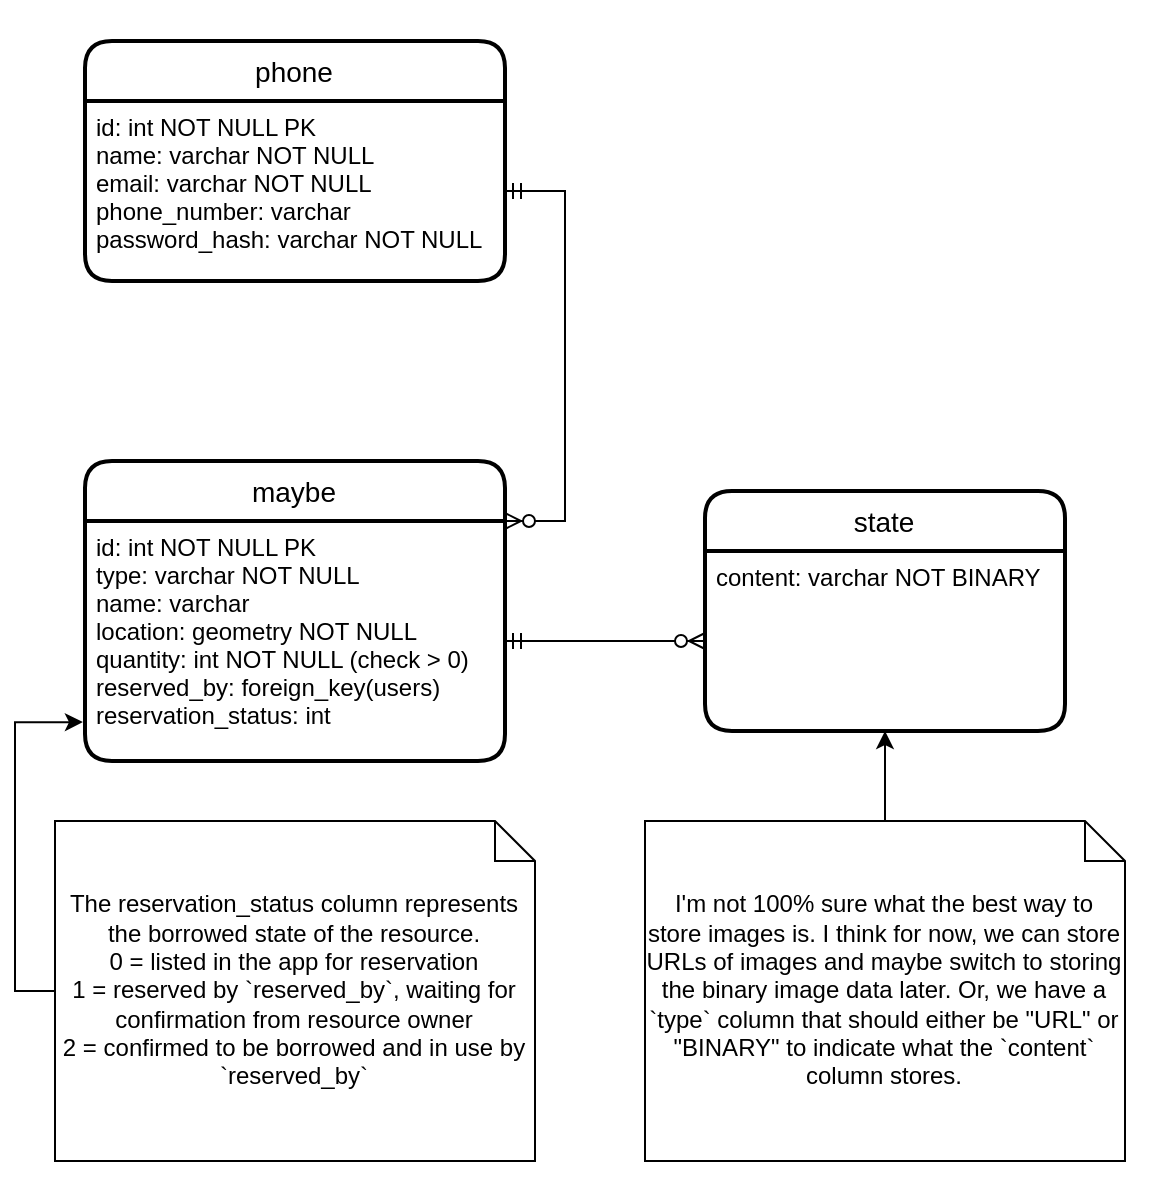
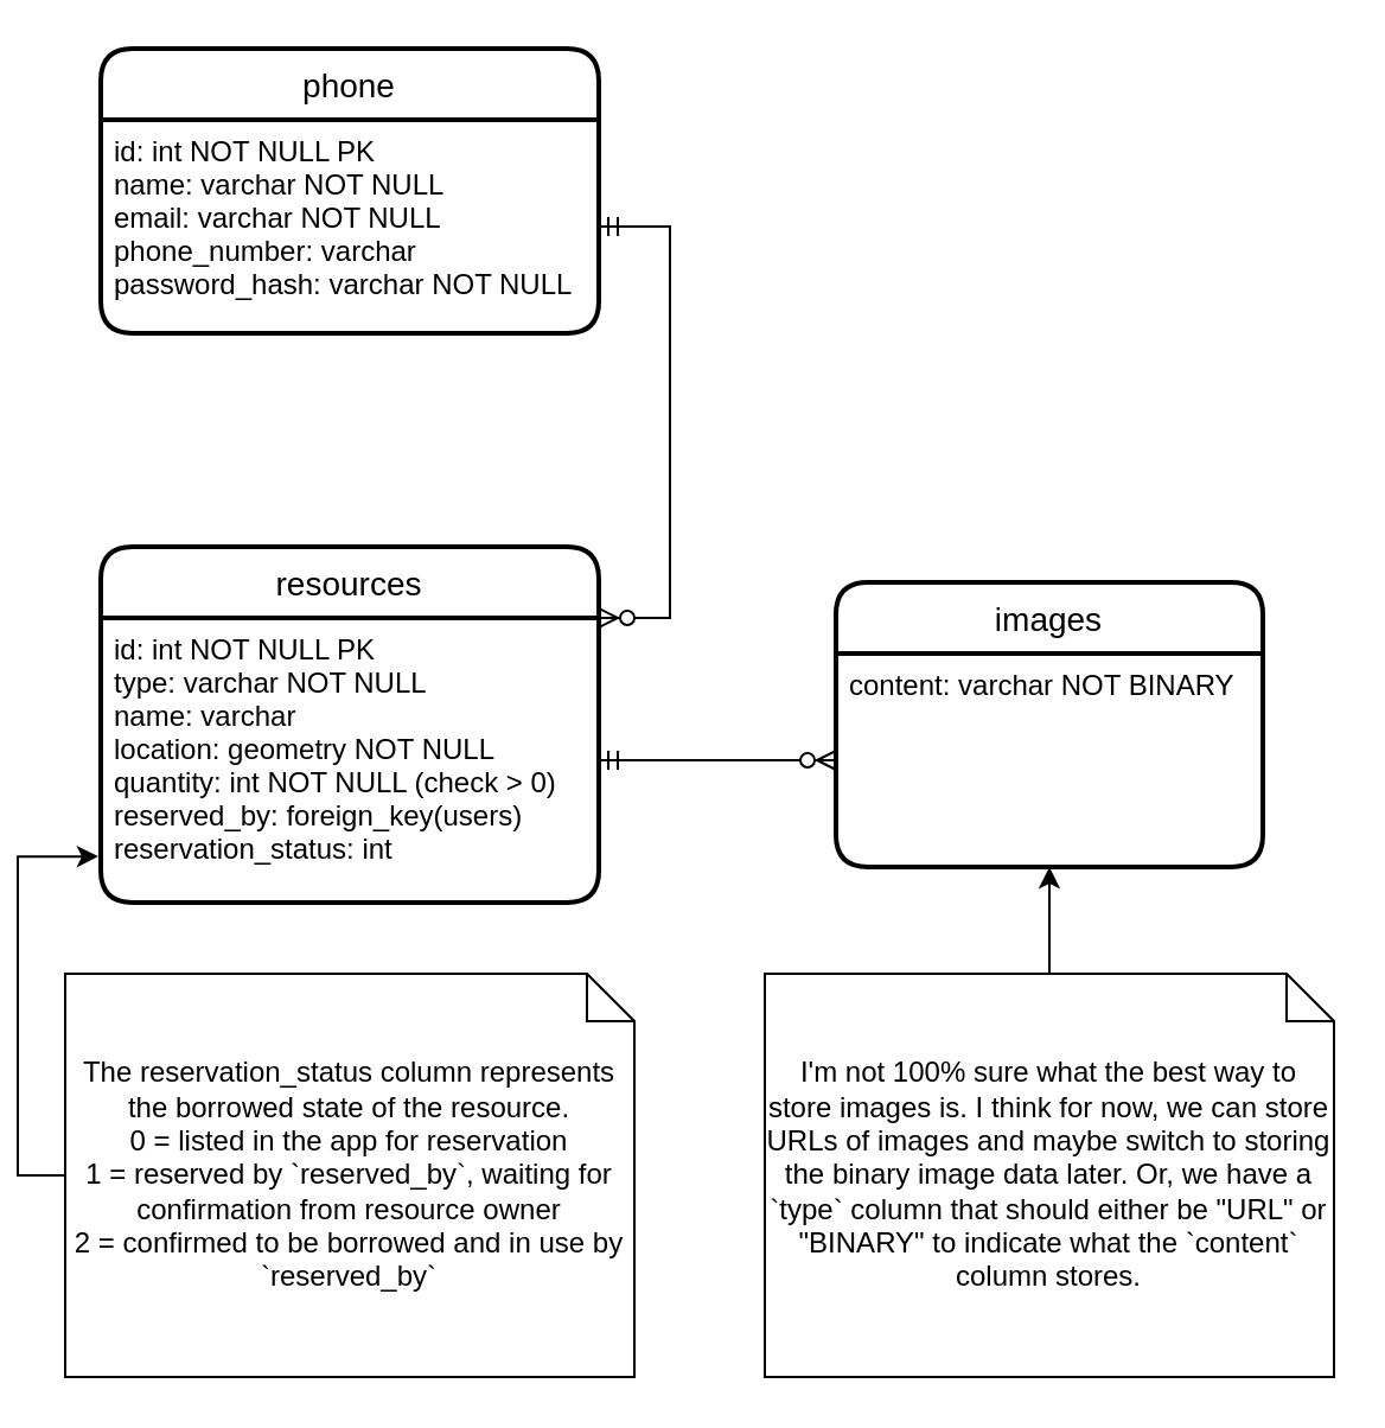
  <mxCell id="0" />
  <mxCell id="1" parent="0" />
  <mxCell id="2" value="phone" style="swimlane;childLayout=stackLayout;horizontal=1;startSize=30;horizontalStack=0;rounded=1;fontSize=14;fontStyle=0;strokeWidth=2;resizeParent=0;resizeLast=1;shadow=0;dashed=0;align=center;" parent="1" vertex="1"><mxGeometry x="35" y="20" width="210" height="120" as="geometry" /></mxCell>
  <mxCell id="3" value="id: int NOT NULL PK&#10;name: varchar NOT NULL&#10;email: varchar NOT NULL&#10;phone_number: varchar&#10;password_hash: varchar NOT NULL&#10;" style="align=left;strokeColor=none;fillColor=none;spacingLeft=4;fontSize=12;verticalAlign=top;resizable=0;rotatable=0;part=1;" parent="2" vertex="1"><mxGeometry y="30" width="210" height="90" as="geometry" /></mxCell>
- <mxCell id="4" value="maybe" style="swimlane;childLayout=stackLayout;horizontal=1;startSize=30;horizontalStack=0;rounded=1;fontSize=14;fontStyle=0;strokeWidth=2;resizeParent=0;resizeLast=1;shadow=0;dashed=0;align=center;" parent="1" vertex="1"><mxGeometry x="35" y="230" width="210" height="150" as="geometry" /></mxCell>
+ <mxCell id="4" value="resources" style="swimlane;childLayout=stackLayout;horizontal=1;startSize=30;horizontalStack=0;rounded=1;fontSize=14;fontStyle=0;strokeWidth=2;resizeParent=0;resizeLast=1;shadow=0;dashed=0;align=center;" parent="1" vertex="1"><mxGeometry x="35" y="230" width="210" height="150" as="geometry" /></mxCell>
  <mxCell id="5" value="id: int NOT NULL PK&#10;type: varchar NOT NULL&#10;name: varchar&#10;location: geometry NOT NULL&#10;quantity: int NOT NULL (check &gt; 0)&#10;reserved_by: foreign_key(users)&#10;reservation_status: int&#10;" style="align=left;strokeColor=none;fillColor=none;spacingLeft=4;fontSize=12;verticalAlign=top;resizable=0;rotatable=0;part=1;" parent="4" vertex="1"><mxGeometry y="30" width="210" height="120" as="geometry" /></mxCell>
- <mxCell id="6" value="state" style="swimlane;childLayout=stackLayout;horizontal=1;startSize=30;horizontalStack=0;rounded=1;fontSize=14;fontStyle=0;strokeWidth=2;resizeParent=0;resizeLast=1;shadow=0;dashed=0;align=center;" parent="1" vertex="1"><mxGeometry x="345" y="245" width="180" height="120" as="geometry" /></mxCell>
+ <mxCell id="6" value="images" style="swimlane;childLayout=stackLayout;horizontal=1;startSize=30;horizontalStack=0;rounded=1;fontSize=14;fontStyle=0;strokeWidth=2;resizeParent=0;resizeLast=1;shadow=0;dashed=0;align=center;" parent="1" vertex="1"><mxGeometry x="345" y="245" width="180" height="120" as="geometry" /></mxCell>
  <mxCell id="7" value="content: varchar NOT BINARY&#10;" style="align=left;strokeColor=none;fillColor=none;spacingLeft=4;fontSize=12;verticalAlign=top;resizable=0;rotatable=0;part=1;" parent="6" vertex="1"><mxGeometry y="30" width="180" height="90" as="geometry" /></mxCell>
  <mxCell id="8" value="" style="edgeStyle=orthogonalEdgeStyle;rounded=0;orthogonalLoop=1;jettySize=auto;html=1;" parent="1" source="9" target="7" edge="1"><mxGeometry relative="1" as="geometry" /></mxCell>
  <mxCell id="9" value="I'm not 100% sure what the best way to store images is. I think for now, we can store URLs of images and maybe switch to storing the binary image data later. Or, we have a `type` column that should either be &quot;URL&quot; or &quot;BINARY&quot; to indicate what the `content` column stores." style="shape=note;size=20;whiteSpace=wrap;html=1;" parent="1" vertex="1"><mxGeometry x="315" y="410" width="240" height="170" as="geometry" /></mxCell>
  <mxCell id="10" value="" style="edgeStyle=entityRelationEdgeStyle;fontSize=12;html=1;endArrow=ERzeroToMany;startArrow=ERmandOne;rounded=0;exitX=1;exitY=0.5;exitDx=0;exitDy=0;entryX=0;entryY=0.5;entryDx=0;entryDy=0;" parent="1" source="5" target="7" edge="1"><mxGeometry width="100" height="100" relative="1" as="geometry"><mxPoint x="245" y="390" as="sourcePoint" /><mxPoint x="345" y="290" as="targetPoint" /></mxGeometry></mxCell>
  <mxCell id="11" value="" style="edgeStyle=entityRelationEdgeStyle;fontSize=12;html=1;endArrow=ERzeroToMany;startArrow=ERmandOne;rounded=0;exitX=1;exitY=0.5;exitDx=0;exitDy=0;entryX=1;entryY=0;entryDx=0;entryDy=0;" parent="1" source="3" target="5" edge="1"><mxGeometry width="100" height="100" relative="1" as="geometry"><mxPoint x="255" y="330" as="sourcePoint" /><mxPoint x="355" y="330" as="targetPoint" /></mxGeometry></mxCell>
  <mxCell id="12" value="The reservation_status column represents the borrowed state of the resource.&lt;br&gt;0 = listed in the app for reservation&lt;br&gt;1 = reserved by `reserved_by`, waiting for confirmation from resource owner&lt;br&gt;2 = confirmed to be borrowed and in use by `reserved_by`" style="shape=note;size=20;whiteSpace=wrap;html=1;" vertex="1" parent="1"><mxGeometry x="20" y="410" width="240" height="170" as="geometry" /></mxCell>
  <mxCell id="13" value="" style="edgeStyle=orthogonalEdgeStyle;rounded=0;orthogonalLoop=1;jettySize=auto;html=1;exitX=0;exitY=0.5;exitDx=0;exitDy=0;exitPerimeter=0;entryX=-0.005;entryY=0.838;entryDx=0;entryDy=0;entryPerimeter=0;" edge="1" parent="1" source="12" target="5"><mxGeometry relative="1" as="geometry"><mxPoint x="445" y="420" as="sourcePoint" /><mxPoint x="445" y="375" as="targetPoint" /></mxGeometry></mxCell>
